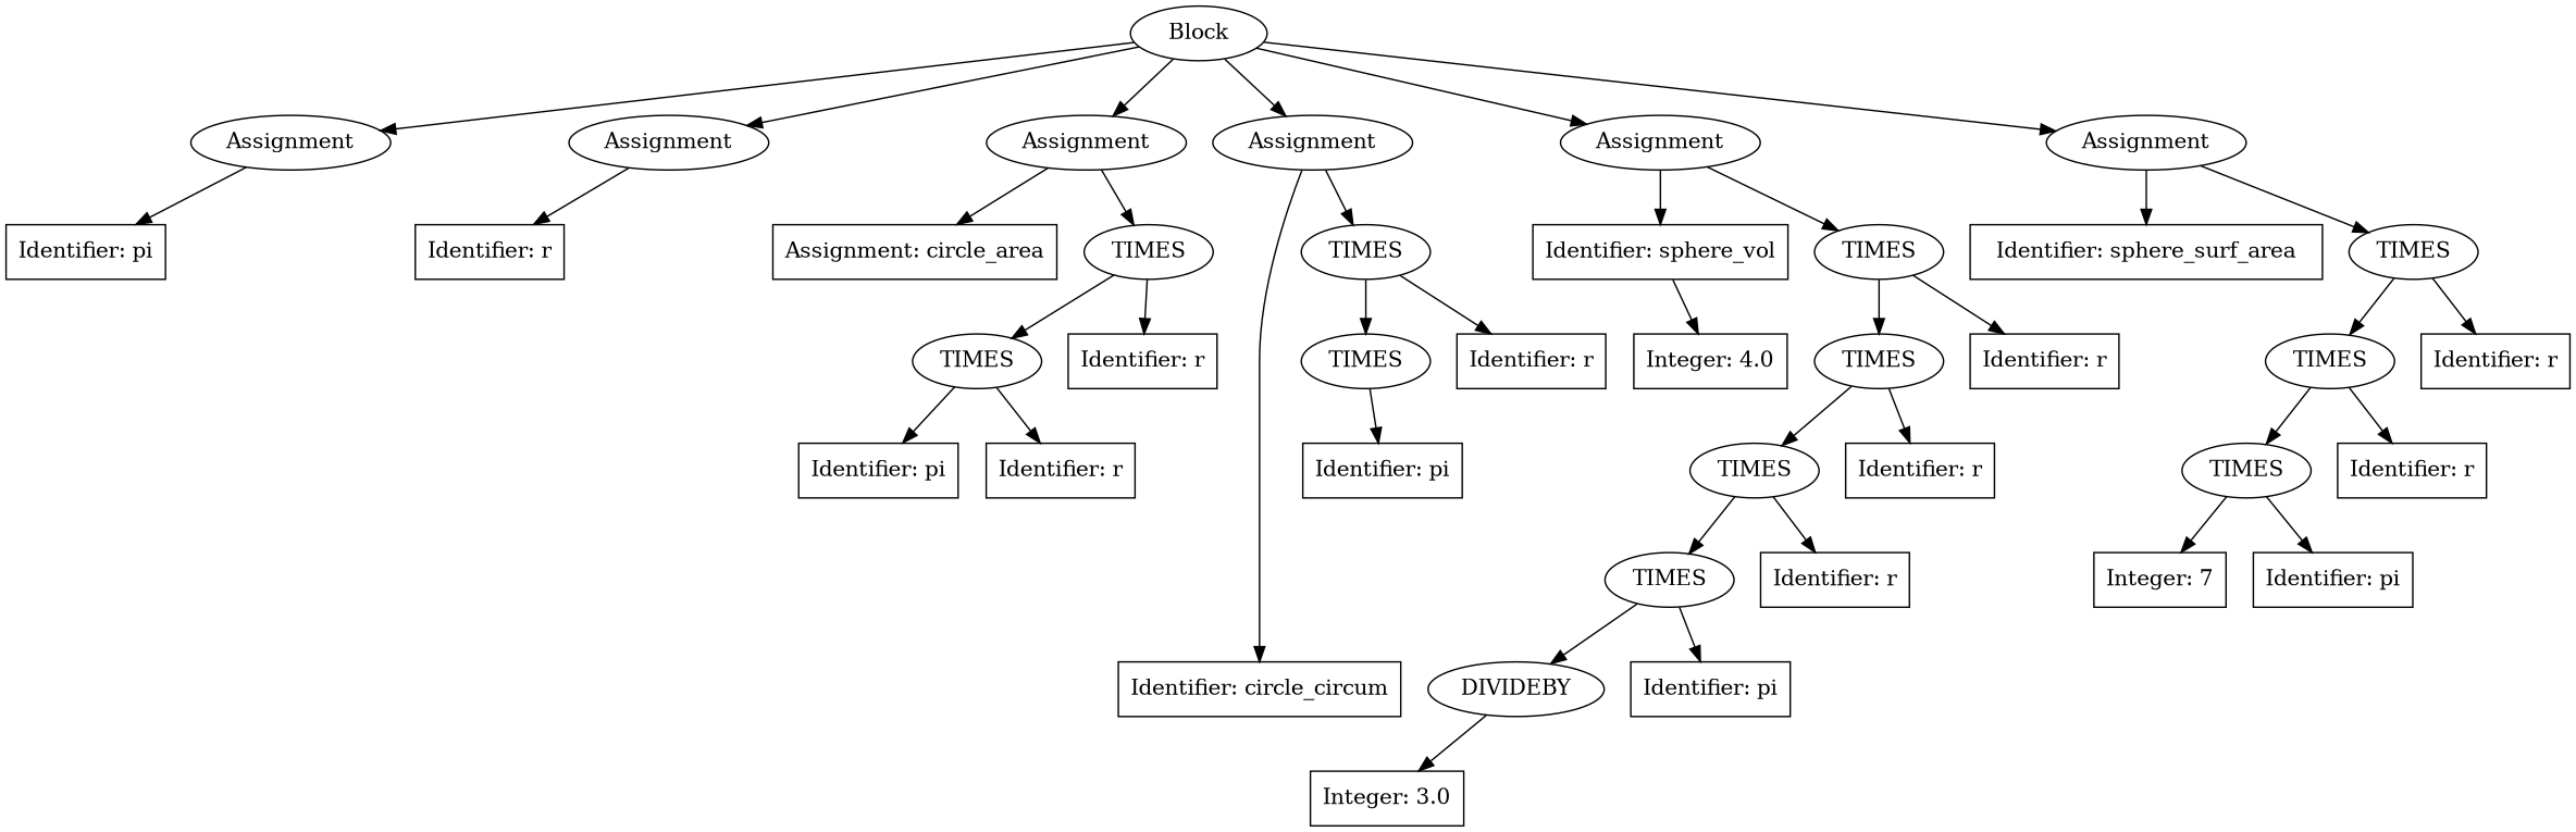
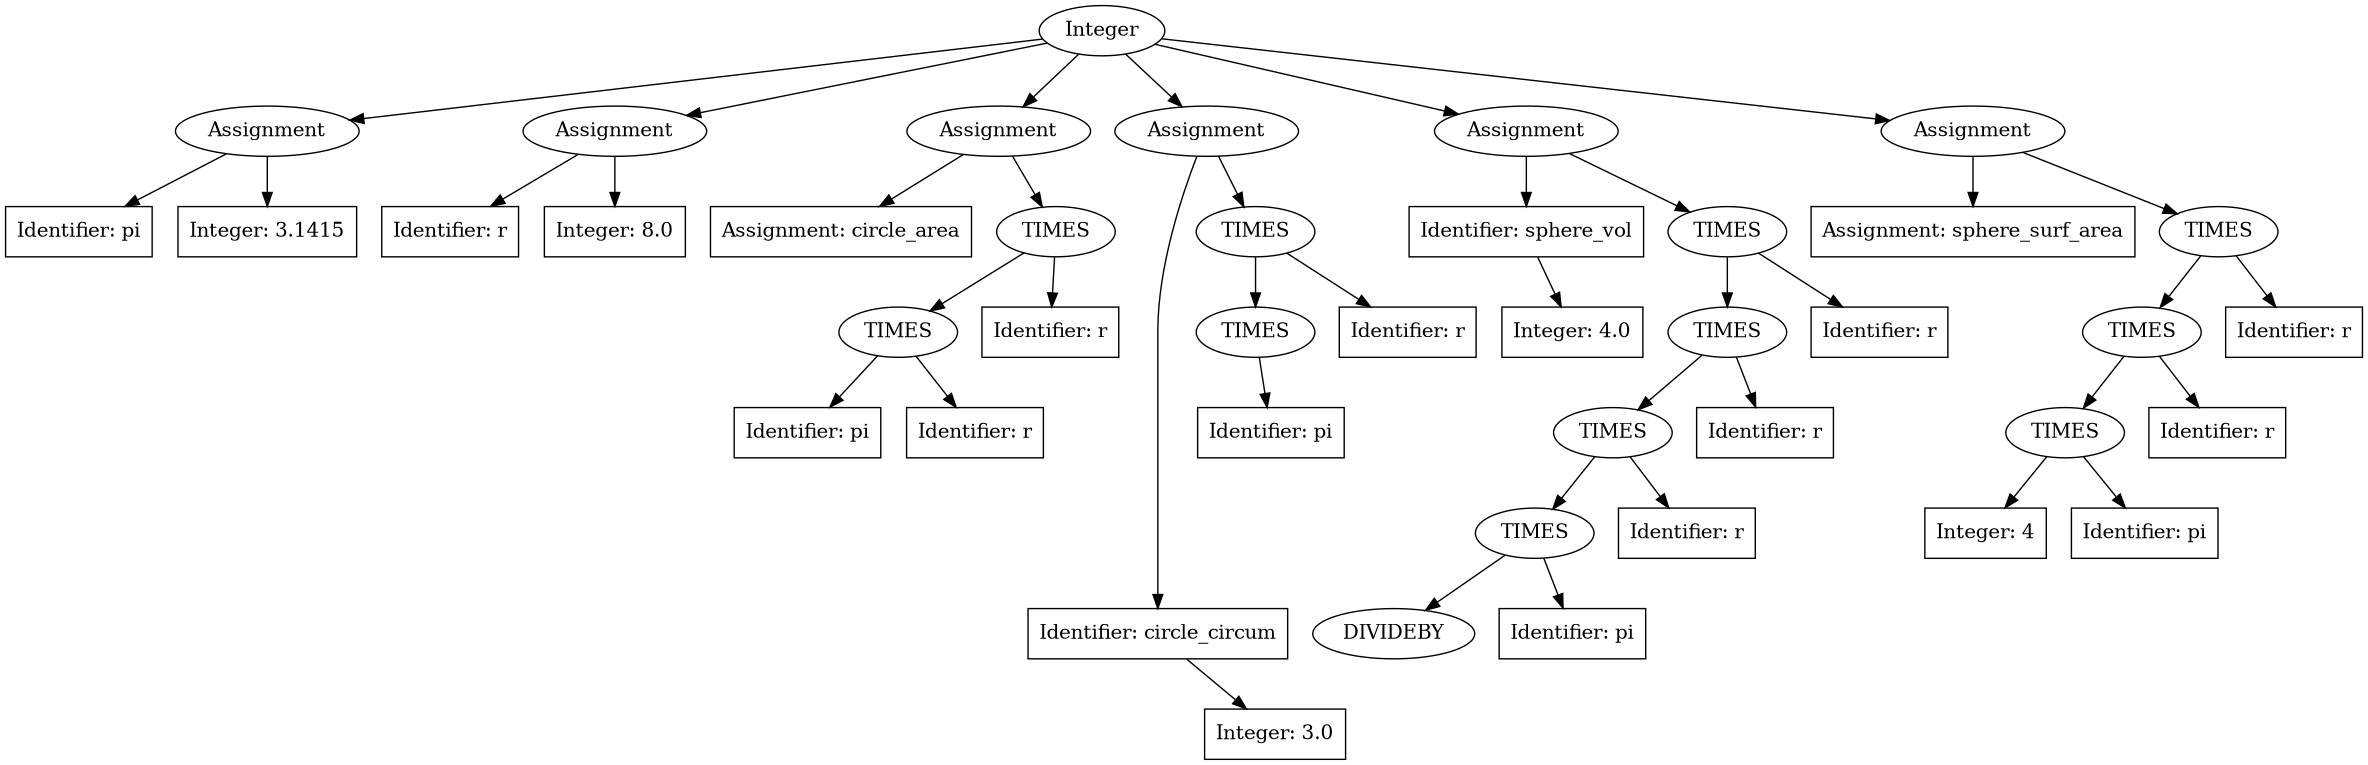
  digraph {
    node [shape=box]
-   n1 [label=Block shape=""]
+   n1 [label=Integer shape=""]
    n2 [label=Assignment shape=""]
    n3 [label=Assignment shape=""]
    n4 [label=Assignment shape=""]
    n5 [label=Assignment shape=""]
    n6 [label=Assignment shape=""]
    n7 [label=Assignment shape=""]
    n8 [label="Identifier: pi"]
+   n9 [label="Integer: 3.1415"]
    n10 [label="Identifier: r"]
+   n11 [label="Integer: 8.0"]
    n12 [label="Assignment: circle_area"]
    n13 [label=TIMES shape=""]
    n14 [label="Identifier: circle_circum"]
    n15 [label=TIMES shape=""]
    n16 [label="Identifier: sphere_vol"]
    n17 [label=TIMES shape=""]
-   n18 [label="Identifier: sphere_surf_area"]
+   n18 [label="Assignment: sphere_surf_area"]
    n19 [label=TIMES shape=""]
    n20 [label=TIMES shape=""]
    n21 [label="Identifier: r"]
    n22 [label="Identifier: pi"]
    n23 [label="Identifier: r"]
    n24 [label=TIMES shape=""]
    n25 [label="Identifier: r"]
    n26 [label="Identifier: pi"]
    n27 [label="Integer: 4.0"]
    n28 [label=TIMES shape=""]
    n29 [label="Identifier: r"]
    n30 [label=TIMES shape=""]
    n31 [label="Identifier: r"]
    n32 [label=TIMES shape=""]
    n33 [label="Identifier: r"]
    n34 [label=DIVIDEBY shape=""]
    n35 [label="Identifier: pi"]
    n36 [label="Integer: 3.0"]
    n37 [label=TIMES shape=""]
    n38 [label="Identifier: r"]
    n39 [label=TIMES shape=""]
    n40 [label="Identifier: r"]
-   n41 [label="Integer: 7"]
+   n41 [label="Integer: 4"]
    n42 [label="Identifier: pi"]
    n1 -> n2
    n1 -> n3
    n1 -> n4
    n1 -> n5
    n1 -> n6
    n1 -> n7
    n2 -> n8
+   n2 -> n9
    n3 -> n10
+   n3 -> n11
    n4 -> n12
    n4 -> n13
    n5 -> n14
    n5 -> n15
    n6 -> n16
    n6 -> n17
    n7 -> n18
    n7 -> n19
    n13 -> n20
    n13 -> n21
    n15 -> n24
    n15 -> n25
    n16 -> n27
    n17 -> n28
    n17 -> n29
    n19 -> n37
    n19 -> n38
    n20 -> n22
    n20 -> n23
    n24 -> n26
    n28 -> n30
    n28 -> n31
    n30 -> n32
    n30 -> n33
    n32 -> n34
    n32 -> n35
-   n34 -> n36
+   n14 -> n36
    n37 -> n39
    n37 -> n40
    n39 -> n41
    n39 -> n42
  }
